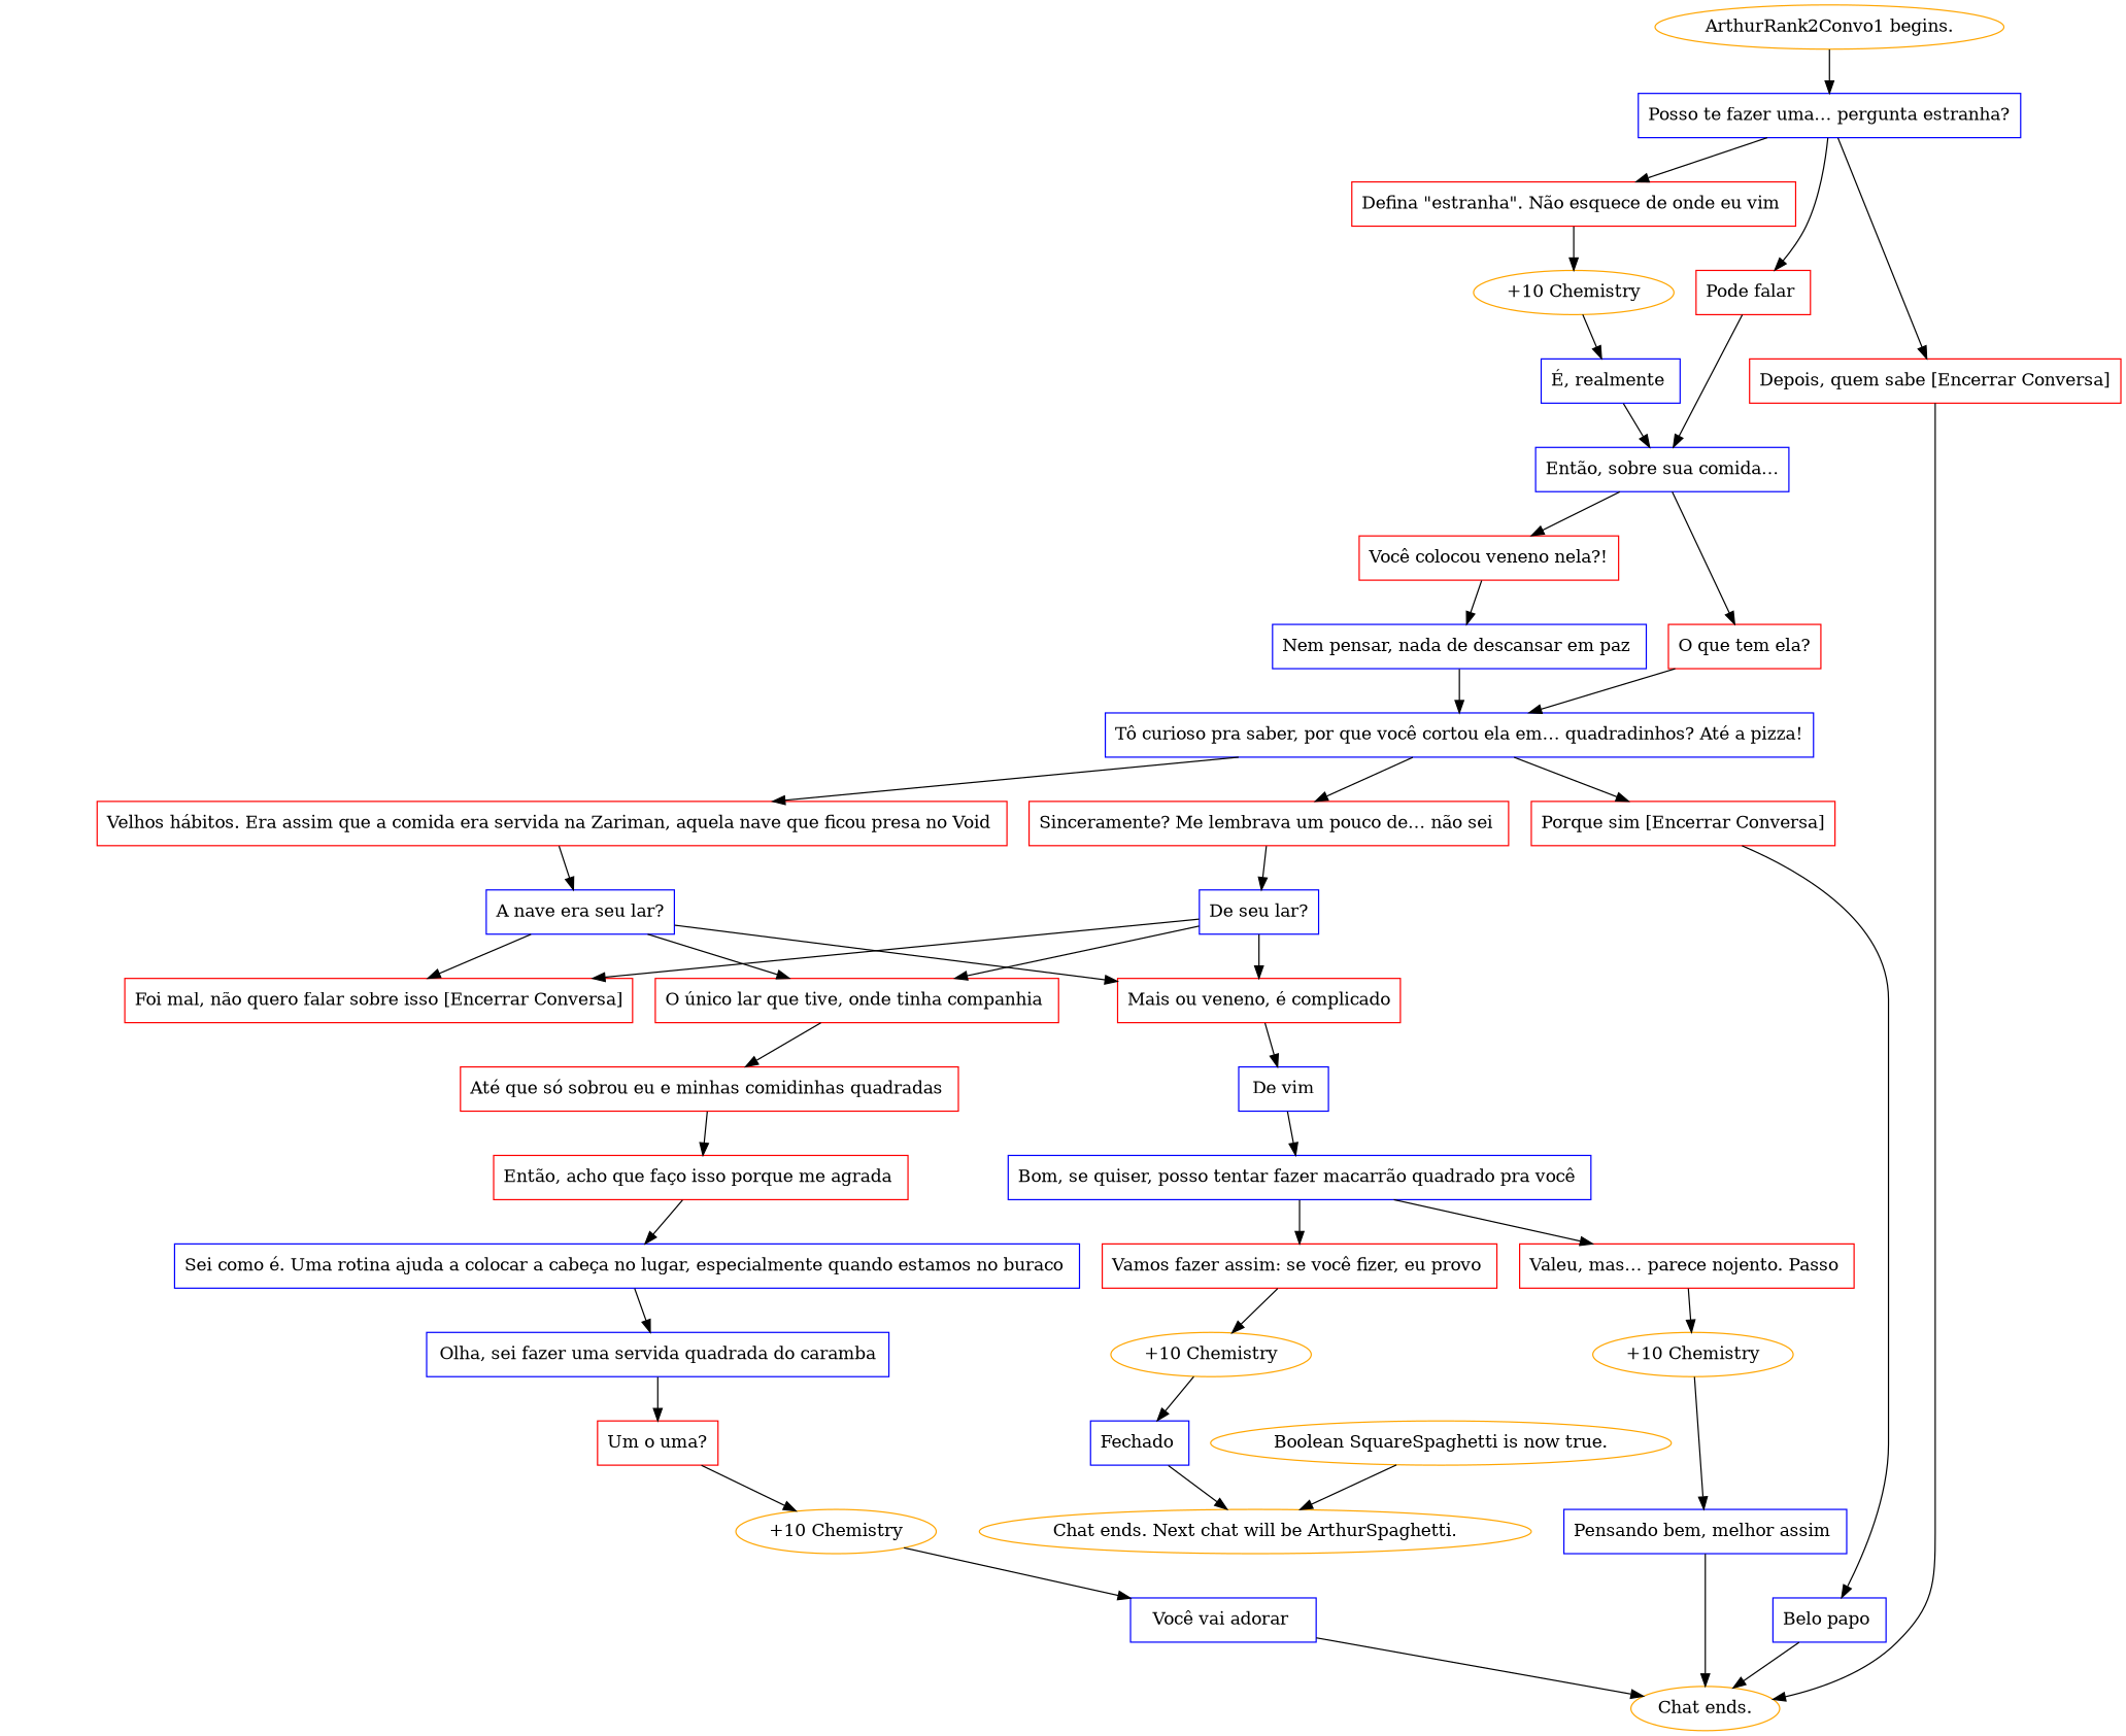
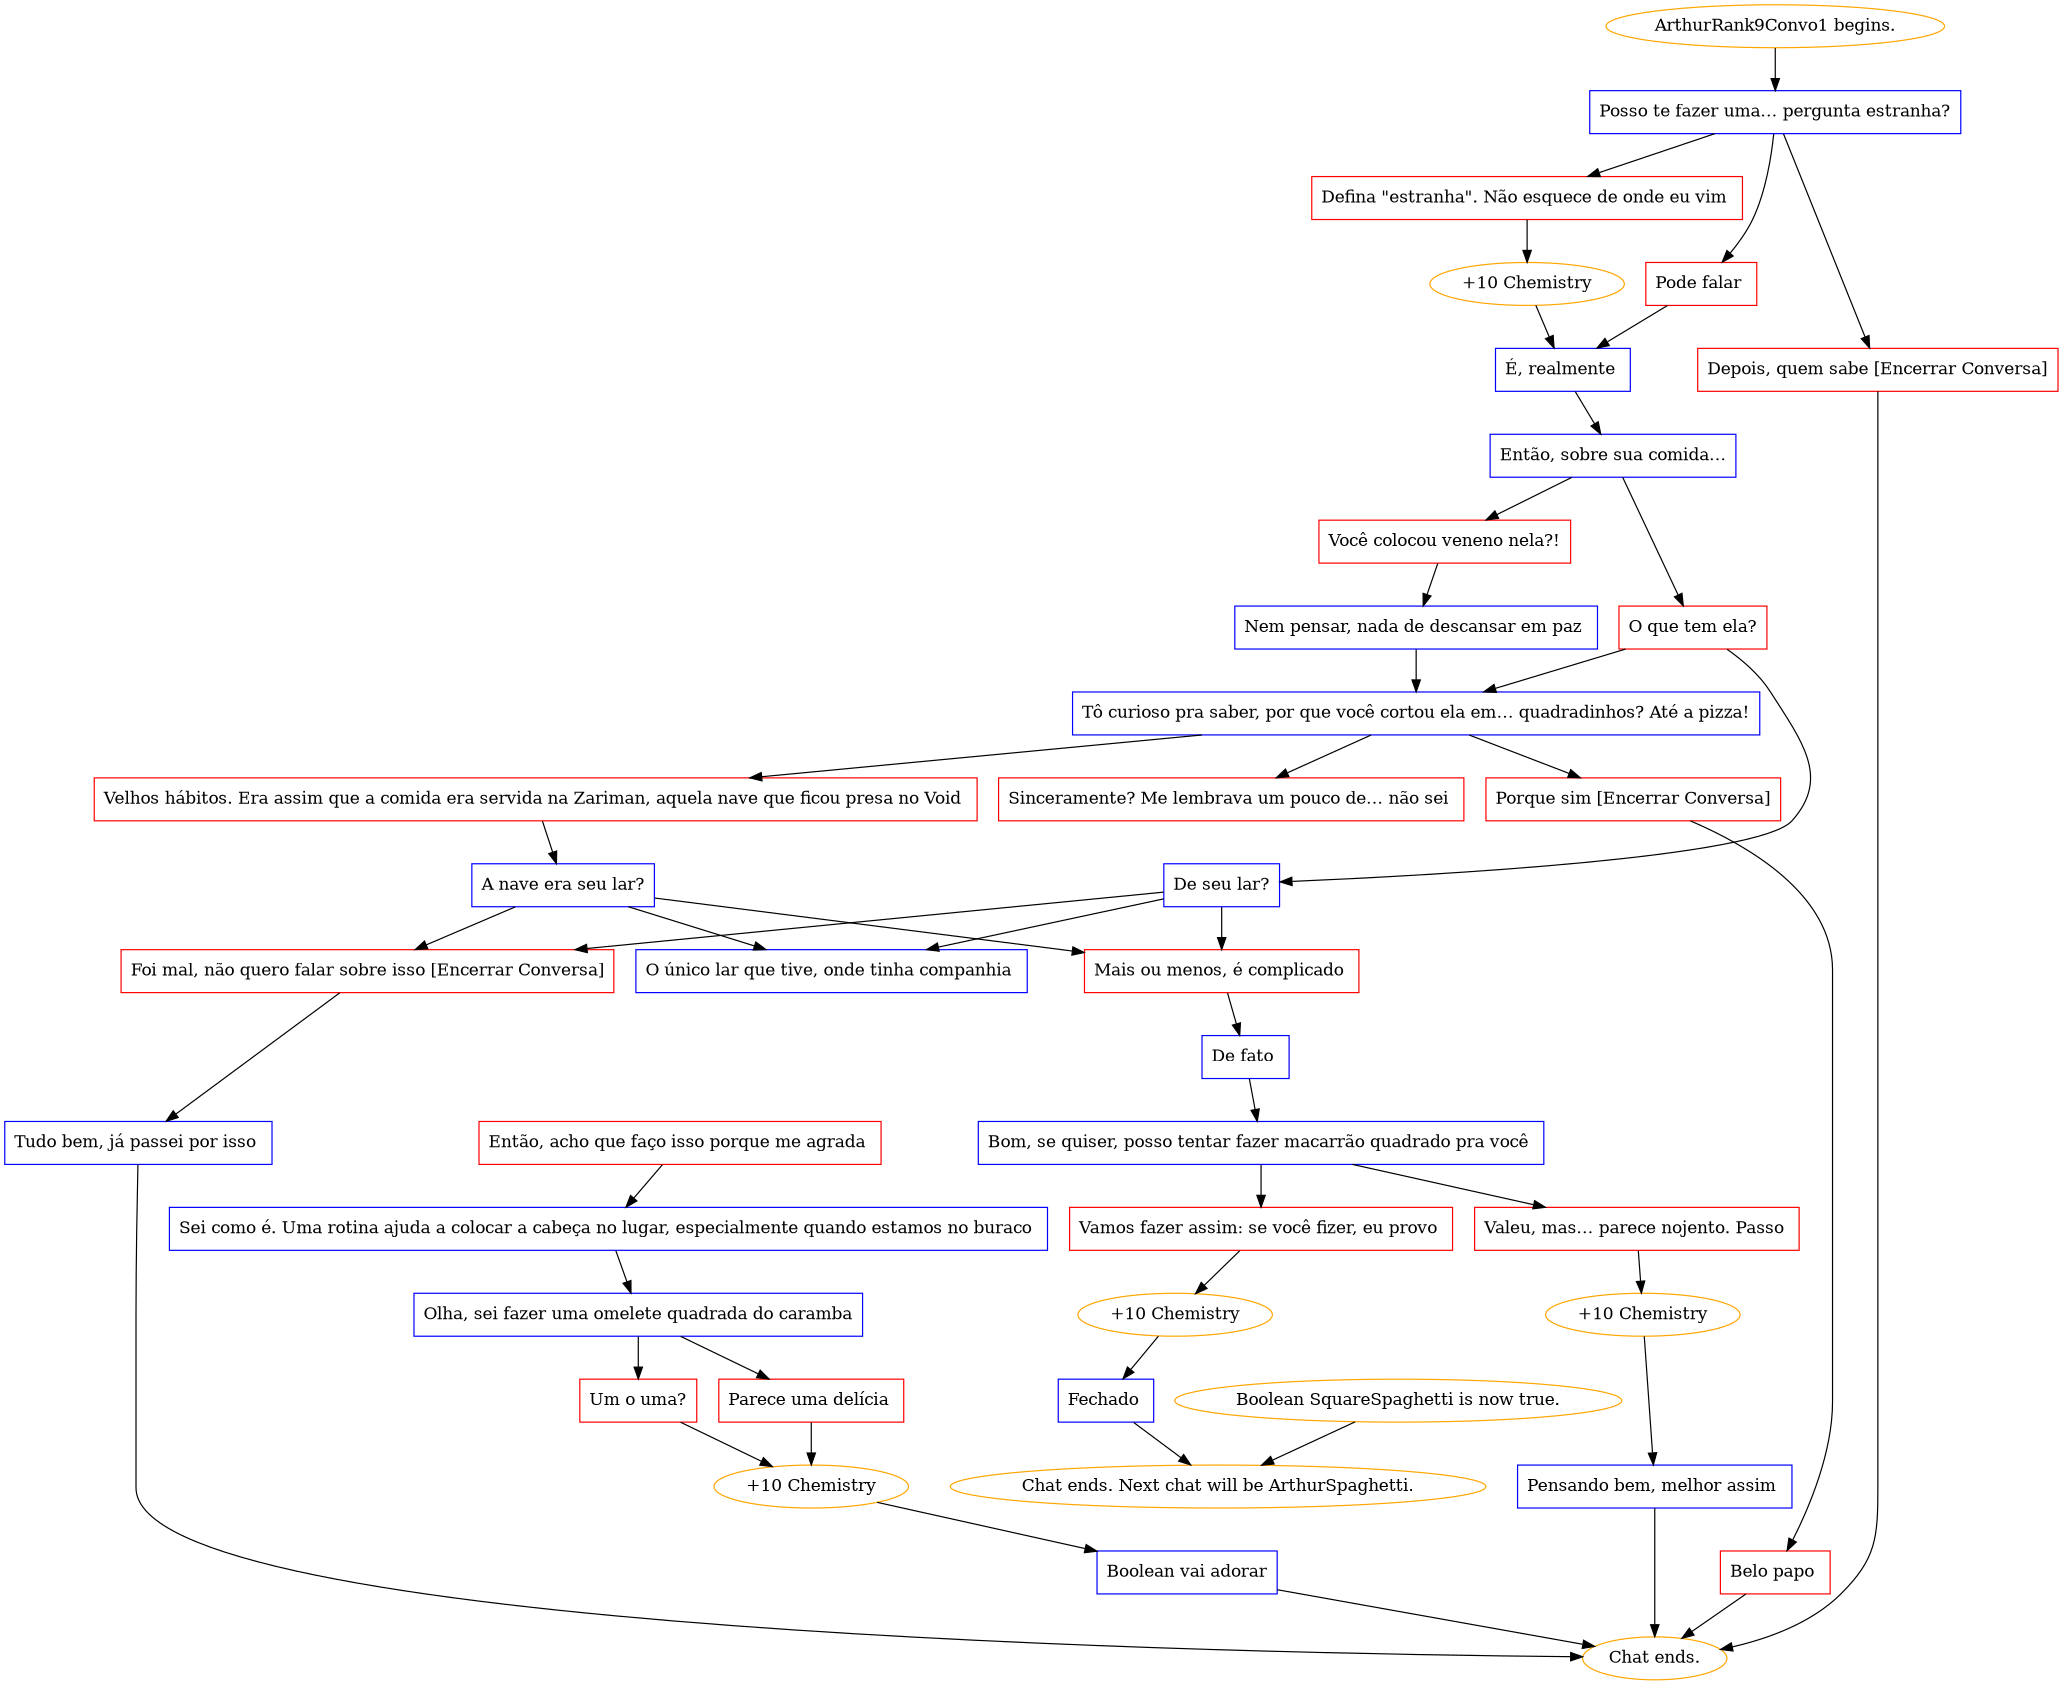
  digraph {
    fontname="DejaVu Serif"
    node [color=red fontname="DejaVu Serif" shape=box]
    edge [fontname="DejaVu Serif"]
-   "ArthurRank2Convo1 begins." [color=orange shape=""]
+   "ArthurRank2Convo1 begins." [color=orange label="ArthurRank9Convo1 begins." shape=""]
    n2 [color=blue label="Posso te fazer uma… pergunta estranha?"]
    n3 [label="Defina \"estranha\". Não esquece de onde eu vim "]
    n4 [label="Pode falar "]
    n5 [label="Depois, quem sabe [Encerrar Conversa]"]
    n6 [color=orange label="+10 Chemistry" shape=""]
    n7 [color=blue label="Então, sobre sua comida…"]
    "Chat ends." [color=orange shape=""]
    n9 [color=blue label="É, realmente "]
    n10 [label="Você colocou veneno nela?!"]
    n11 [label="O que tem ela?"]
    n12 [color=blue label="Nem pensar, nada de descansar em paz "]
    n13 [color=blue label="Tô curioso pra saber, por que você cortou ela em… quadradinhos? Até a pizza!"]
    n14 [label="Sinceramente? Me lembrava um pouco de… não sei "]
    n15 [label="Velhos hábitos. Era assim que a comida era servida na Zariman, aquela nave que ficou presa no Void "]
    n16 [label="Porque sim [Encerrar Conversa]"]
    n17 [color=blue label="De seu lar?"]
    n18 [color=blue label="A nave era seu lar?"]
-   n19 [color=blue label="Belo papo "]
-   n20 [label="Mais ou veneno, é complicado"]
-   n21 [label="O único lar que tive, onde tinha companhia "]
+   n19 [label="Belo papo "]
+   n20 [label="Mais ou menos, é complicado "]
+   n21 [color=blue label="O único lar que tive, onde tinha companhia "]
    n22 [label="Foi mal, não quero falar sobre isso [Encerrar Conversa]"]
-   n23 [color=blue label="De vim"]
-   n24 [label="Até que só sobrou eu e minhas comidinhas quadradas "]
+   n23 [color=blue label="De fato "]
+   n25 [color=blue label="Tudo bem, já passei por isso "]
    n26 [color=blue label="Bom, se quiser, posso tentar fazer macarrão quadrado pra você "]
    n27 [label="Então, acho que faço isso porque me agrada "]
    n28 [label="Vamos fazer assim: se você fizer, eu provo "]
    n29 [label="Valeu, mas… parece nojento. Passo "]
    n30 [color=blue label="Sei como é. Uma rotina ajuda a colocar a cabeça no lugar, especialmente quando estamos no buraco "]
    n31 [color=orange label="+10 Chemistry" shape=""]
    n32 [color=orange label="+10 Chemistry" shape=""]
-   n33 [color=blue label="Olha, sei fazer uma servida quadrada do caramba"]
+   n33 [color=blue label="Olha, sei fazer uma omelete quadrada do caramba"]
    n34 [color=blue label="Fechado "]
    n35 [color=blue label="Pensando bem, melhor assim "]
+   n36 [label="Parece uma delícia "]
    n37 [label="Um o uma?"]
    "Chat ends. Next chat will be ArthurSpaghetti." [color=orange shape=""]
    n39 [color=orange label="+10 Chemistry" shape=""]
    n40 [color=orange label="Boolean SquareSpaghetti is now true." shape=""]
-   n41 [color=blue label="Você vai adorar "]
+   n41 [color=blue label="Boolean vai adorar"]
    "ArthurRank2Convo1 begins." -> n2
    n2 -> n3
    n2 -> n4
    n2 -> n5
    n3 -> n6
-   n4 -> n7
+   n4 -> n9
    n5 -> "Chat ends."
    n6 -> n9
    n7 -> n10
    n7 -> n11
    n9 -> n7
    n10 -> n12
    n11 -> n13
    n12 -> n13
    n13 -> n14
    n13 -> n15
    n13 -> n16
-   n14 -> n17
+   n11 -> n17
    n15 -> n18
    n16 -> n19
    n17 -> n20
    n17 -> n21
    n17 -> n22
    n18 -> n20
    n18 -> n21
    n18 -> n22
    n19 -> "Chat ends."
    n20 -> n23
-   n21 -> n24
+   n22 -> n25
    n23 -> n26
-   n24 -> n27
+   n25 -> "Chat ends."
    n26 -> n28
    n26 -> n29
    n27 -> n30
    n28 -> n31
    n29 -> n32
    n30 -> n33
    n31 -> n34
    n32 -> n35
+   n33 -> n36
    n33 -> n37
    n34 -> "Chat ends. Next chat will be ArthurSpaghetti."
    n35 -> "Chat ends."
+   n36 -> n39
    n37 -> n39
    n39 -> n41
    n40 -> "Chat ends. Next chat will be ArthurSpaghetti."
    n41 -> "Chat ends."
  }
